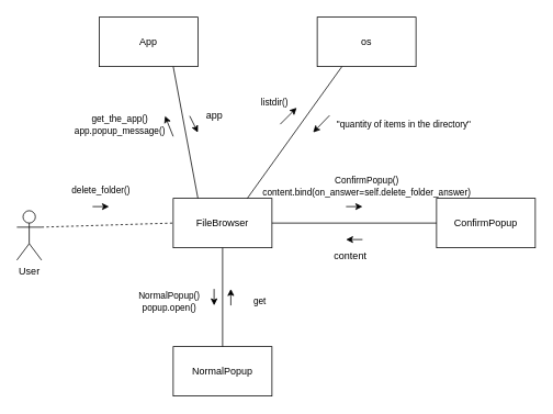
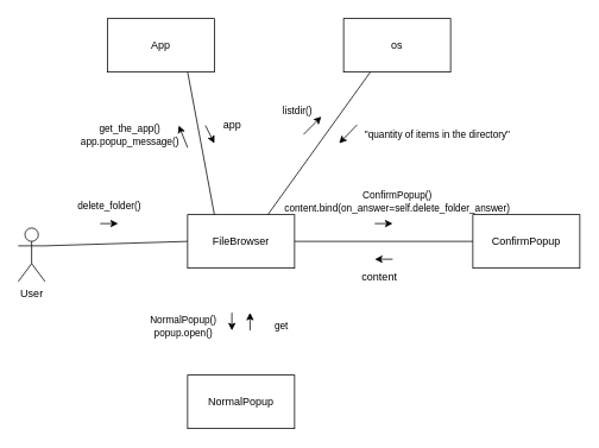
  <mxCell id="0" />
  <mxCell id="1" parent="0" />
  <mxCell id="2" value="User" style="shape=umlActor;verticalLabelPosition=bottom;labelBackgroundColor=#ffffff;verticalAlign=top;html=1;outlineConnect=0;" vertex="1" parent="1"><mxGeometry x="20" y="255" width="30" height="60" as="geometry" /></mxCell>
  <mxCell id="3" value="FileBrowser" style="rounded=0;whiteSpace=wrap;html=1;" vertex="1" parent="1"><mxGeometry x="210" y="240" width="120" height="60" as="geometry" /></mxCell>
  <mxCell id="4" value="App" style="rounded=0;whiteSpace=wrap;html=1;" vertex="1" parent="1"><mxGeometry x="120" y="20" width="120" height="60" as="geometry" /></mxCell>
  <mxCell id="5" value="os" style="rounded=0;whiteSpace=wrap;html=1;" vertex="1" parent="1"><mxGeometry x="385" y="20" width="120" height="60" as="geometry" /></mxCell>
  <mxCell id="6" value="ConfirmPopup" style="rounded=0;whiteSpace=wrap;html=1;" vertex="1" parent="1"><mxGeometry x="530" y="240" width="120" height="60" as="geometry" /></mxCell>
  <mxCell id="7" value="NormalPopup" style="rounded=0;whiteSpace=wrap;html=1;" vertex="1" parent="1"><mxGeometry x="210" y="420" width="120" height="60" as="geometry" /></mxCell>
- <mxCell id="8" value="" style="endArrow=none;html=1;exitX=1;exitY=0.333;exitDx=0;exitDy=0;exitPerimeter=0;entryX=0;entryY=0.5;entryDx=0;entryDy=0;dashed=1;" edge="1" parent="1" source="2" target="3"><mxGeometry width="50" height="50" relative="1" as="geometry"><mxPoint x="220" y="350" as="sourcePoint" /><mxPoint x="270" y="300" as="targetPoint" /></mxGeometry></mxCell>
+ <mxCell id="8" value="" style="endArrow=none;html=1;exitX=1;exitY=0.333;exitDx=0;exitDy=0;exitPerimeter=0;entryX=0;entryY=0.5;entryDx=0;entryDy=0;" edge="1" parent="1" source="2" target="3"><mxGeometry width="50" height="50" relative="1" as="geometry"><mxPoint x="220" y="350" as="sourcePoint" /><mxPoint x="270" y="300" as="targetPoint" /></mxGeometry></mxCell>
  <mxCell id="9" value="" style="endArrow=none;html=1;exitX=0.25;exitY=0;exitDx=0;exitDy=0;entryX=0.75;entryY=1;entryDx=0;entryDy=0;" edge="1" parent="1" source="3" target="4"><mxGeometry width="50" height="50" relative="1" as="geometry"><mxPoint x="530" y="120" as="sourcePoint" /><mxPoint x="580" y="70" as="targetPoint" /></mxGeometry></mxCell>
  <mxCell id="10" value="" style="endArrow=none;html=1;exitX=0.75;exitY=0;exitDx=0;exitDy=0;entryX=0.25;entryY=1;entryDx=0;entryDy=0;" edge="1" parent="1" source="3" target="5"><mxGeometry width="50" height="50" relative="1" as="geometry"><mxPoint x="380" y="250" as="sourcePoint" /><mxPoint x="430" y="200" as="targetPoint" /></mxGeometry></mxCell>
  <mxCell id="11" value="" style="endArrow=none;html=1;exitX=1;exitY=0.5;exitDx=0;exitDy=0;entryX=0;entryY=0.5;entryDx=0;entryDy=0;" edge="1" parent="1" source="3" target="6"><mxGeometry width="50" height="50" relative="1" as="geometry"><mxPoint x="390" y="300" as="sourcePoint" /><mxPoint x="440" y="250" as="targetPoint" /></mxGeometry></mxCell>
- <mxCell id="12" value="" style="endArrow=none;html=1;exitX=0.5;exitY=1;exitDx=0;exitDy=0;entryX=0.5;entryY=0;entryDx=0;entryDy=0;" edge="1" parent="1" source="3" target="7"><mxGeometry width="50" height="50" relative="1" as="geometry"><mxPoint x="320" y="410" as="sourcePoint" /><mxPoint x="370" y="360" as="targetPoint" /></mxGeometry></mxCell>
  <mxCell id="13" value="" style="endArrow=classic;html=1;" edge="1" parent="1"><mxGeometry width="50" height="50" relative="1" as="geometry"><mxPoint x="112" y="250" as="sourcePoint" /><mxPoint x="132" y="250" as="targetPoint" /></mxGeometry></mxCell>
  <mxCell id="14" value="&lt;span style=&quot;font-size: 11px ; background-color: rgb(255 , 255 , 255)&quot;&gt;delete_folder()&lt;/span&gt;" style="text;html=1;align=center;verticalAlign=middle;resizable=0;points=[];autosize=1;" vertex="1" parent="1"><mxGeometry x="77" y="220" width="90" height="20" as="geometry" /></mxCell>
  <mxCell id="15" value="&lt;span style=&quot;font-size: 11px ; background-color: rgb(255 , 255 , 255)&quot;&gt;get_the_app()&lt;br&gt;&lt;/span&gt;&lt;span style=&quot;font-size: 11px ; background-color: rgb(255 , 255 , 255)&quot;&gt;app.popup_message()&lt;/span&gt;&lt;span style=&quot;font-size: 11px ; background-color: rgb(255 , 255 , 255)&quot;&gt;&lt;br&gt;&lt;/span&gt;" style="text;html=1;align=center;verticalAlign=middle;resizable=0;points=[];autosize=1;" vertex="1" parent="1"><mxGeometry x="80" y="135" width="130" height="30" as="geometry" /></mxCell>
  <mxCell id="16" value="" style="endArrow=classic;html=1;" edge="1" parent="1"><mxGeometry width="50" height="50" relative="1" as="geometry"><mxPoint x="230" y="140" as="sourcePoint" /><mxPoint x="240" y="160" as="targetPoint" /></mxGeometry></mxCell>
  <mxCell id="17" value="" style="endArrow=classic;html=1;" edge="1" parent="1"><mxGeometry width="50" height="50" relative="1" as="geometry"><mxPoint x="400" y="139.31" as="sourcePoint" /><mxPoint x="380" y="160" as="targetPoint" /></mxGeometry></mxCell>
  <mxCell id="18" value="" style="endArrow=classic;html=1;" edge="1" parent="1"><mxGeometry width="50" height="50" relative="1" as="geometry"><mxPoint x="440" y="290" as="sourcePoint" /><mxPoint x="420" y="290" as="targetPoint" /></mxGeometry></mxCell>
  <mxCell id="19" value="" style="endArrow=classic;html=1;" edge="1" parent="1"><mxGeometry width="50" height="50" relative="1" as="geometry"><mxPoint x="210" y="164.83" as="sourcePoint" /><mxPoint x="200" y="140" as="targetPoint" /></mxGeometry></mxCell>
  <mxCell id="20" value="app" style="text;html=1;align=center;verticalAlign=middle;resizable=0;points=[];autosize=1;" vertex="1" parent="1"><mxGeometry x="240" y="130" width="40" height="20" as="geometry" /></mxCell>
  <mxCell id="21" value="&lt;meta http-equiv=&quot;content-type&quot; content=&quot;text/html; charset=utf-8&quot; style=&quot;&quot;&gt;&lt;span style=&quot;font-family: Helvetica; font-size: 11px; font-style: normal; font-variant-ligatures: normal; font-variant-caps: normal; font-weight: 400; letter-spacing: normal; orphans: 2; text-align: center; text-indent: 0px; text-transform: none; widows: 2; word-spacing: 0px; -webkit-text-stroke-width: 0px; background-color: rgb(255, 255, 255); text-decoration-style: initial; text-decoration-color: initial; float: none; display: inline !important;&quot;&gt;listdir()&lt;/span&gt;" style="text;whiteSpace=wrap;html=1;" vertex="1" parent="1"><mxGeometry x="315" y="110" width="60" height="30" as="geometry" /></mxCell>
  <mxCell id="22" value="" style="endArrow=classic;html=1;" edge="1" parent="1"><mxGeometry width="50" height="50" relative="1" as="geometry"><mxPoint x="340" y="150" as="sourcePoint" /><mxPoint x="360" y="130" as="targetPoint" /></mxGeometry></mxCell>
  <mxCell id="23" value="" style="endArrow=classic;html=1;" edge="1" parent="1"><mxGeometry width="50" height="50" relative="1" as="geometry"><mxPoint x="259.66" y="350" as="sourcePoint" /><mxPoint x="259.66" y="370" as="targetPoint" /></mxGeometry></mxCell>
  <mxCell id="24" value="" style="endArrow=classic;html=1;" edge="1" parent="1"><mxGeometry width="50" height="50" relative="1" as="geometry"><mxPoint x="420" y="250" as="sourcePoint" /><mxPoint x="440" y="250" as="targetPoint" /></mxGeometry></mxCell>
  <mxCell id="25" value="&lt;span style=&quot;font-size: 11px ; background-color: rgb(255 , 255 , 255)&quot;&gt;&quot;quantity of items in the directory&quot;&lt;/span&gt;" style="text;html=1;align=center;verticalAlign=middle;resizable=0;points=[];autosize=1;" vertex="1" parent="1"><mxGeometry x="400" y="140" width="180" height="20" as="geometry" /></mxCell>
  <mxCell id="26" value="&lt;span style=&quot;font-size: 11px ; background-color: rgb(255 , 255 , 255)&quot;&gt;ConfirmPopup()&lt;br&gt;&lt;/span&gt;&lt;span style=&quot;font-size: 11px ; background-color: rgb(255 , 255 , 255)&quot;&gt;content.bind(on_answer=self.delete_folder_answer)&lt;/span&gt;&lt;span style=&quot;font-size: 11px ; background-color: rgb(255 , 255 , 255)&quot;&gt;&lt;br&gt;&lt;/span&gt;" style="text;html=1;align=center;verticalAlign=middle;resizable=0;points=[];autosize=1;" vertex="1" parent="1"><mxGeometry x="310" y="210" width="270" height="30" as="geometry" /></mxCell>
  <mxCell id="27" value="content" style="text;html=1;align=center;verticalAlign=middle;resizable=0;points=[];autosize=1;" vertex="1" parent="1"><mxGeometry x="400" y="300" width="50" height="20" as="geometry" /></mxCell>
  <mxCell id="28" value="&lt;span style=&quot;font-size: 11px ; background-color: rgb(255 , 255 , 255)&quot;&gt;NormalPopup()&lt;br&gt;&lt;/span&gt;&lt;span style=&quot;font-size: 11px ; background-color: rgb(255 , 255 , 255)&quot;&gt;popup.open()&lt;/span&gt;&lt;span style=&quot;font-size: 11px ; background-color: rgb(255 , 255 , 255)&quot;&gt;&lt;br&gt;&lt;/span&gt;" style="text;html=1;align=center;verticalAlign=middle;resizable=0;points=[];autosize=1;" vertex="1" parent="1"><mxGeometry x="160" y="350" width="90" height="30" as="geometry" /></mxCell>
  <mxCell id="29" value="&lt;span style=&quot;font-size: 11px ; background-color: rgb(255 , 255 , 255)&quot;&gt;get&lt;/span&gt;" style="text;html=1;align=center;verticalAlign=middle;resizable=0;points=[];autosize=1;" vertex="1" parent="1"><mxGeometry x="290" y="355" width="50" height="20" as="geometry" /></mxCell>
  <mxCell id="30" value="" style="endArrow=classic;html=1;" edge="1" parent="1"><mxGeometry width="50" height="50" relative="1" as="geometry"><mxPoint x="280" y="370" as="sourcePoint" /><mxPoint x="280" y="350" as="targetPoint" /></mxGeometry></mxCell>
